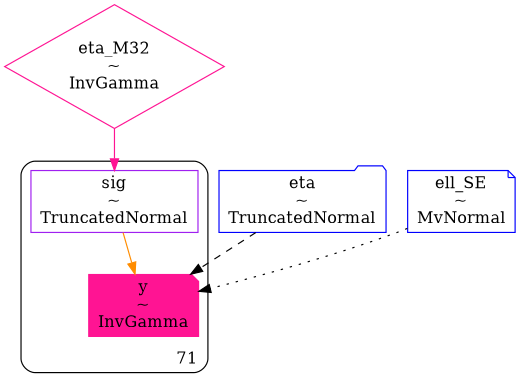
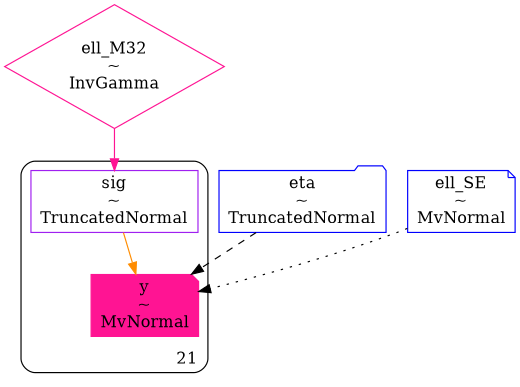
  digraph {
    node [color=deeppink shape=note]
    edge [color=black style=solid]
-   n1 [label="y\n~\nInvGamma" style=filled]
+   n1 [label="y\n~\nMvNormal" style=filled]
    n2 [color=purple label="sig\n~\nTruncatedNormal" shape=box]
-   n3 [label="eta_M32\n~\nInvGamma" shape=diamond]
+   n3 [label="ell_M32\n~\nInvGamma" shape=diamond]
    n4 [color=blue label="eta\n~\nTruncatedNormal" shape=folder]
    n5 [color=blue label="ell_SE\n~\nMvNormal"]
    subgraph cluster_1 {
-     label=71
+     label=21
      labeljust=r
      labelloc=b
      style=rounded
      n1
      n2
    }
    n2 -> n1 [color=darkorange]
    n3 -> n2 [color=deeppink]
    n4 -> n1 [style=dashed]
    n5 -> n1 [style=dotted]
  }
